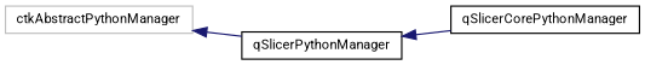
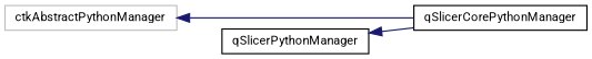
  digraph {
    fontname=Roboto
    rankdir=LR
    node [color=black fontname=Roboto fontsize=10 shape=record]
    edge [color=midnightblue dir=back fontname=Roboto fontsize=10 labelfontname=Helvetica labelfontsize=10 style=solid]
    n1 [color=grey75 height=0.2 label=ctkAbstractPythonManager width=0.4]
    n2 [height=0.2 label=qSlicerCorePythonManager width=0.4]
    n3 [height=0.2 label=qSlicerPythonManager width=0.4]
-   n1 -> n3
+   n1 -> n2
    n3 -> n2
  }
